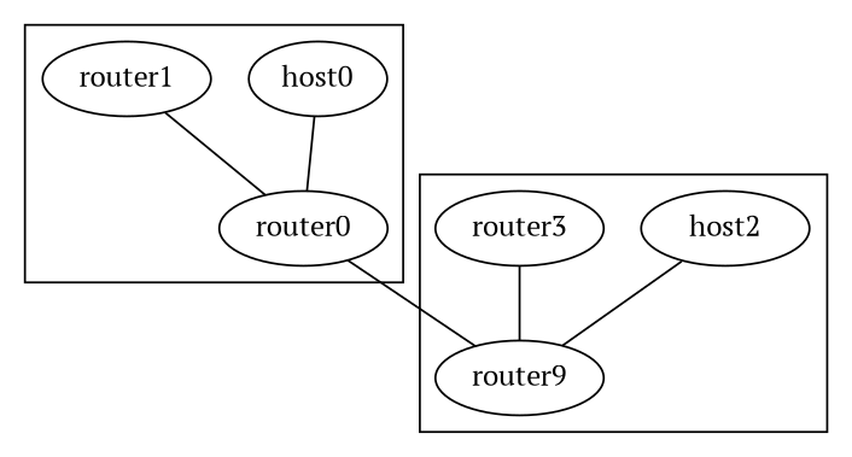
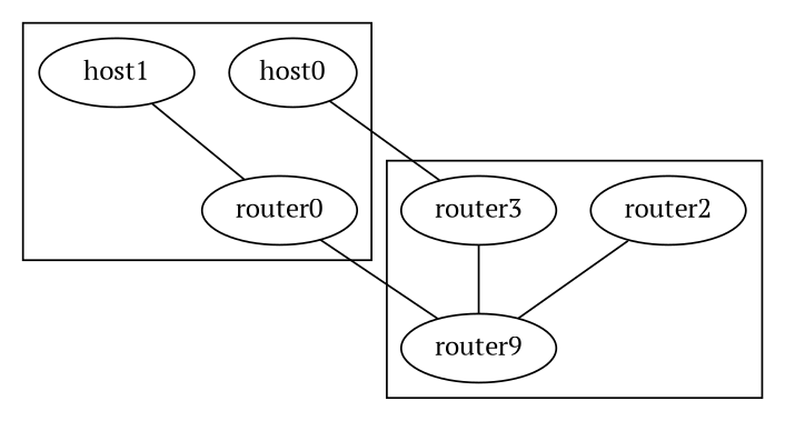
  graph {
    fontname="PT Serif"
    node [fontname="PT Serif"]
    edge [fontname="PT Serif"]
    host0
    router0
-   host1 [label=router1]
-   host2
+   host1
+   host2 [label=router2]
    n5 [label=router9]
    n6 [label=router3]
    subgraph cluster_1 {
      host0
      router0
      host1
    }
    subgraph cluster_2 {
      host2
      n5
      n6
    }
-   host0 -- router0
+   host0 -- n6
    router0 -- n5
    host1 -- router0
    host2 -- n5
    n6 -- n5
  }
